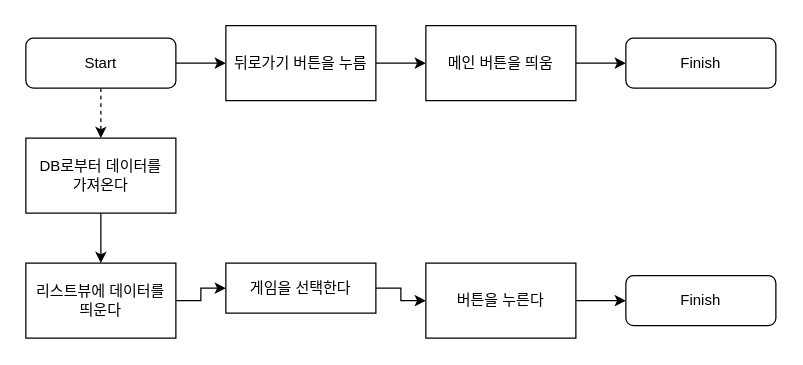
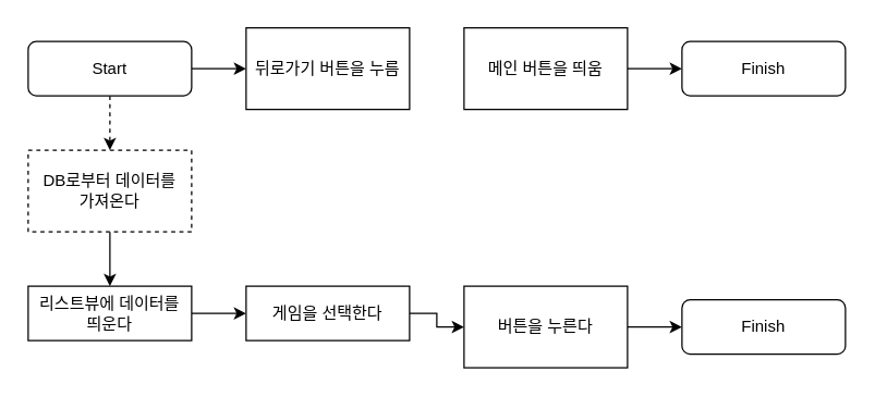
  <mxCell id="0" />
  <mxCell id="1" parent="0" />
  <mxCell id="2" value="" style="edgeStyle=orthogonalEdgeStyle;rounded=0;orthogonalLoop=1;jettySize=auto;html=1;dashed=1;" edge="1" parent="1" source="4" target="6"><mxGeometry relative="1" as="geometry" /></mxCell>
  <mxCell id="3" style="edgeStyle=orthogonalEdgeStyle;rounded=0;orthogonalLoop=1;jettySize=auto;html=1;entryX=0;entryY=0.5;entryDx=0;entryDy=0;" edge="1" parent="1" source="4" target="8"><mxGeometry relative="1" as="geometry" /></mxCell>
  <mxCell id="4" value="Start" style="rounded=1;whiteSpace=wrap;html=1;fontSize=12;glass=0;strokeWidth=1;shadow=0;" parent="1" vertex="1"><mxGeometry x="20" y="30" width="120" height="40" as="geometry" /></mxCell>
  <mxCell id="5" value="" style="edgeStyle=orthogonalEdgeStyle;rounded=0;orthogonalLoop=1;jettySize=auto;html=1;" edge="1" parent="1" source="6" target="13"><mxGeometry relative="1" as="geometry" /></mxCell>
- <mxCell id="6" value="DB로부터 데이터를&lt;br&gt;가져온다" style="rounded=0;whiteSpace=wrap;html=1;" vertex="1" parent="1"><mxGeometry x="20" y="110" width="120" height="60" as="geometry" /></mxCell>
- <mxCell id="7" value="" style="edgeStyle=orthogonalEdgeStyle;rounded=0;orthogonalLoop=1;jettySize=auto;html=1;" edge="1" parent="1" source="8" target="10"><mxGeometry relative="1" as="geometry" /></mxCell>
+ <mxCell id="6" value="DB로부터 데이터를&lt;br&gt;가져온다" style="rounded=0;whiteSpace=wrap;html=1;dashed=1;" vertex="1" parent="1"><mxGeometry x="20" y="110" width="120" height="60" as="geometry" /></mxCell>
  <mxCell id="8" value="뒤로가기 버튼을 누름" style="rounded=0;whiteSpace=wrap;html=1;" vertex="1" parent="1"><mxGeometry x="180" y="20" width="120" height="60" as="geometry" /></mxCell>
  <mxCell id="9" style="edgeStyle=orthogonalEdgeStyle;rounded=0;orthogonalLoop=1;jettySize=auto;html=1;" edge="1" parent="1" source="10" target="11"><mxGeometry relative="1" as="geometry" /></mxCell>
  <mxCell id="10" value="메인 버튼을 띄움" style="whiteSpace=wrap;html=1;rounded=0;" vertex="1" parent="1"><mxGeometry x="340" y="20" width="120" height="60" as="geometry" /></mxCell>
  <mxCell id="11" value="Finish" style="rounded=1;whiteSpace=wrap;html=1;fontSize=12;glass=0;strokeWidth=1;shadow=0;" vertex="1" parent="1"><mxGeometry x="500" y="30" width="120" height="40" as="geometry" /></mxCell>
  <mxCell id="12" value="" style="edgeStyle=orthogonalEdgeStyle;rounded=0;orthogonalLoop=1;jettySize=auto;html=1;" edge="1" parent="1" source="13" target="15"><mxGeometry relative="1" as="geometry" /></mxCell>
- <mxCell id="13" value="리스트뷰에 데이터를&lt;br&gt;띄운다" style="whiteSpace=wrap;html=1;rounded=0;" vertex="1" parent="1"><mxGeometry x="20" y="210" width="120" height="60" as="geometry" /></mxCell>
+ <mxCell id="13" value="리스트뷰에 데이터를&lt;br&gt;띄운다" style="whiteSpace=wrap;html=1;rounded=0;" vertex="1" parent="1"><mxGeometry x="20" y="210" width="120" height="40" as="geometry" /></mxCell>
  <mxCell id="14" value="" style="edgeStyle=orthogonalEdgeStyle;rounded=0;orthogonalLoop=1;jettySize=auto;html=1;" edge="1" parent="1" source="15" target="17"><mxGeometry relative="1" as="geometry" /></mxCell>
  <mxCell id="15" value="게임을 선택한다" style="whiteSpace=wrap;html=1;rounded=0;" vertex="1" parent="1"><mxGeometry x="180" y="210" width="120" height="40" as="geometry" /></mxCell>
  <mxCell id="16" style="edgeStyle=orthogonalEdgeStyle;rounded=0;orthogonalLoop=1;jettySize=auto;html=1;" edge="1" parent="1" source="17" target="18"><mxGeometry relative="1" as="geometry" /></mxCell>
  <mxCell id="17" value="버튼을 누른다" style="whiteSpace=wrap;html=1;rounded=0;" vertex="1" parent="1"><mxGeometry x="340" y="210" width="120" height="60" as="geometry" /></mxCell>
  <mxCell id="18" value="Finish" style="rounded=1;whiteSpace=wrap;html=1;fontSize=12;glass=0;strokeWidth=1;shadow=0;" vertex="1" parent="1"><mxGeometry x="500" y="220" width="120" height="40" as="geometry" /></mxCell>
